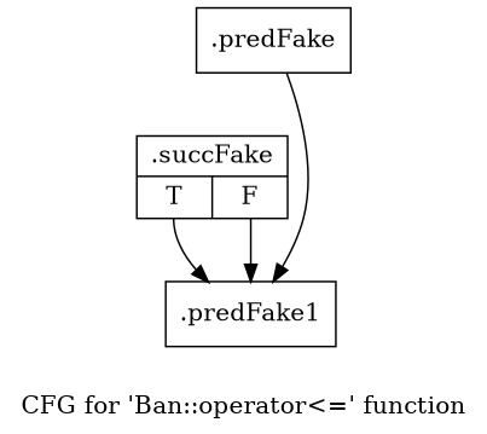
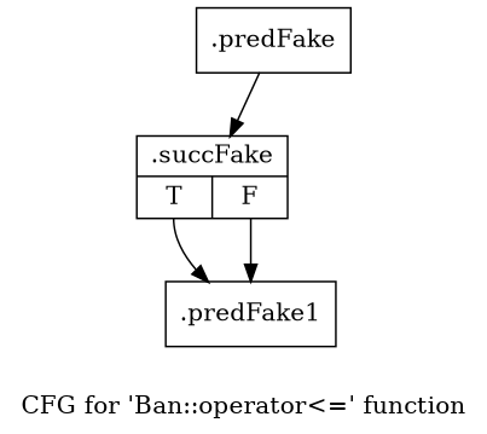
  digraph {
    label="CFG for 'Ban::operator\<=' function"
    node [shape=record filename="../../../../../src/ban_s3.h" linenumber=91]
    edge [execusionnum=0 filename="../../../../../src/ban_s3.h"]
    n1 [label="{.predFake}" filename="" linenumber=""]
    n2 [label="{.succFake|{<s0>T|<s1>F}}"]
    n3 [label="{.predFake1}"]
-   n1 -> n3 [callList="3:91"]
+   n1 -> n2 [callList="3:91"]
    n2 -> n3 [tailport=s0 execusionnum="" filename=""]
    n2 -> n3 [callList="26:91" tailport=s1]
  }
